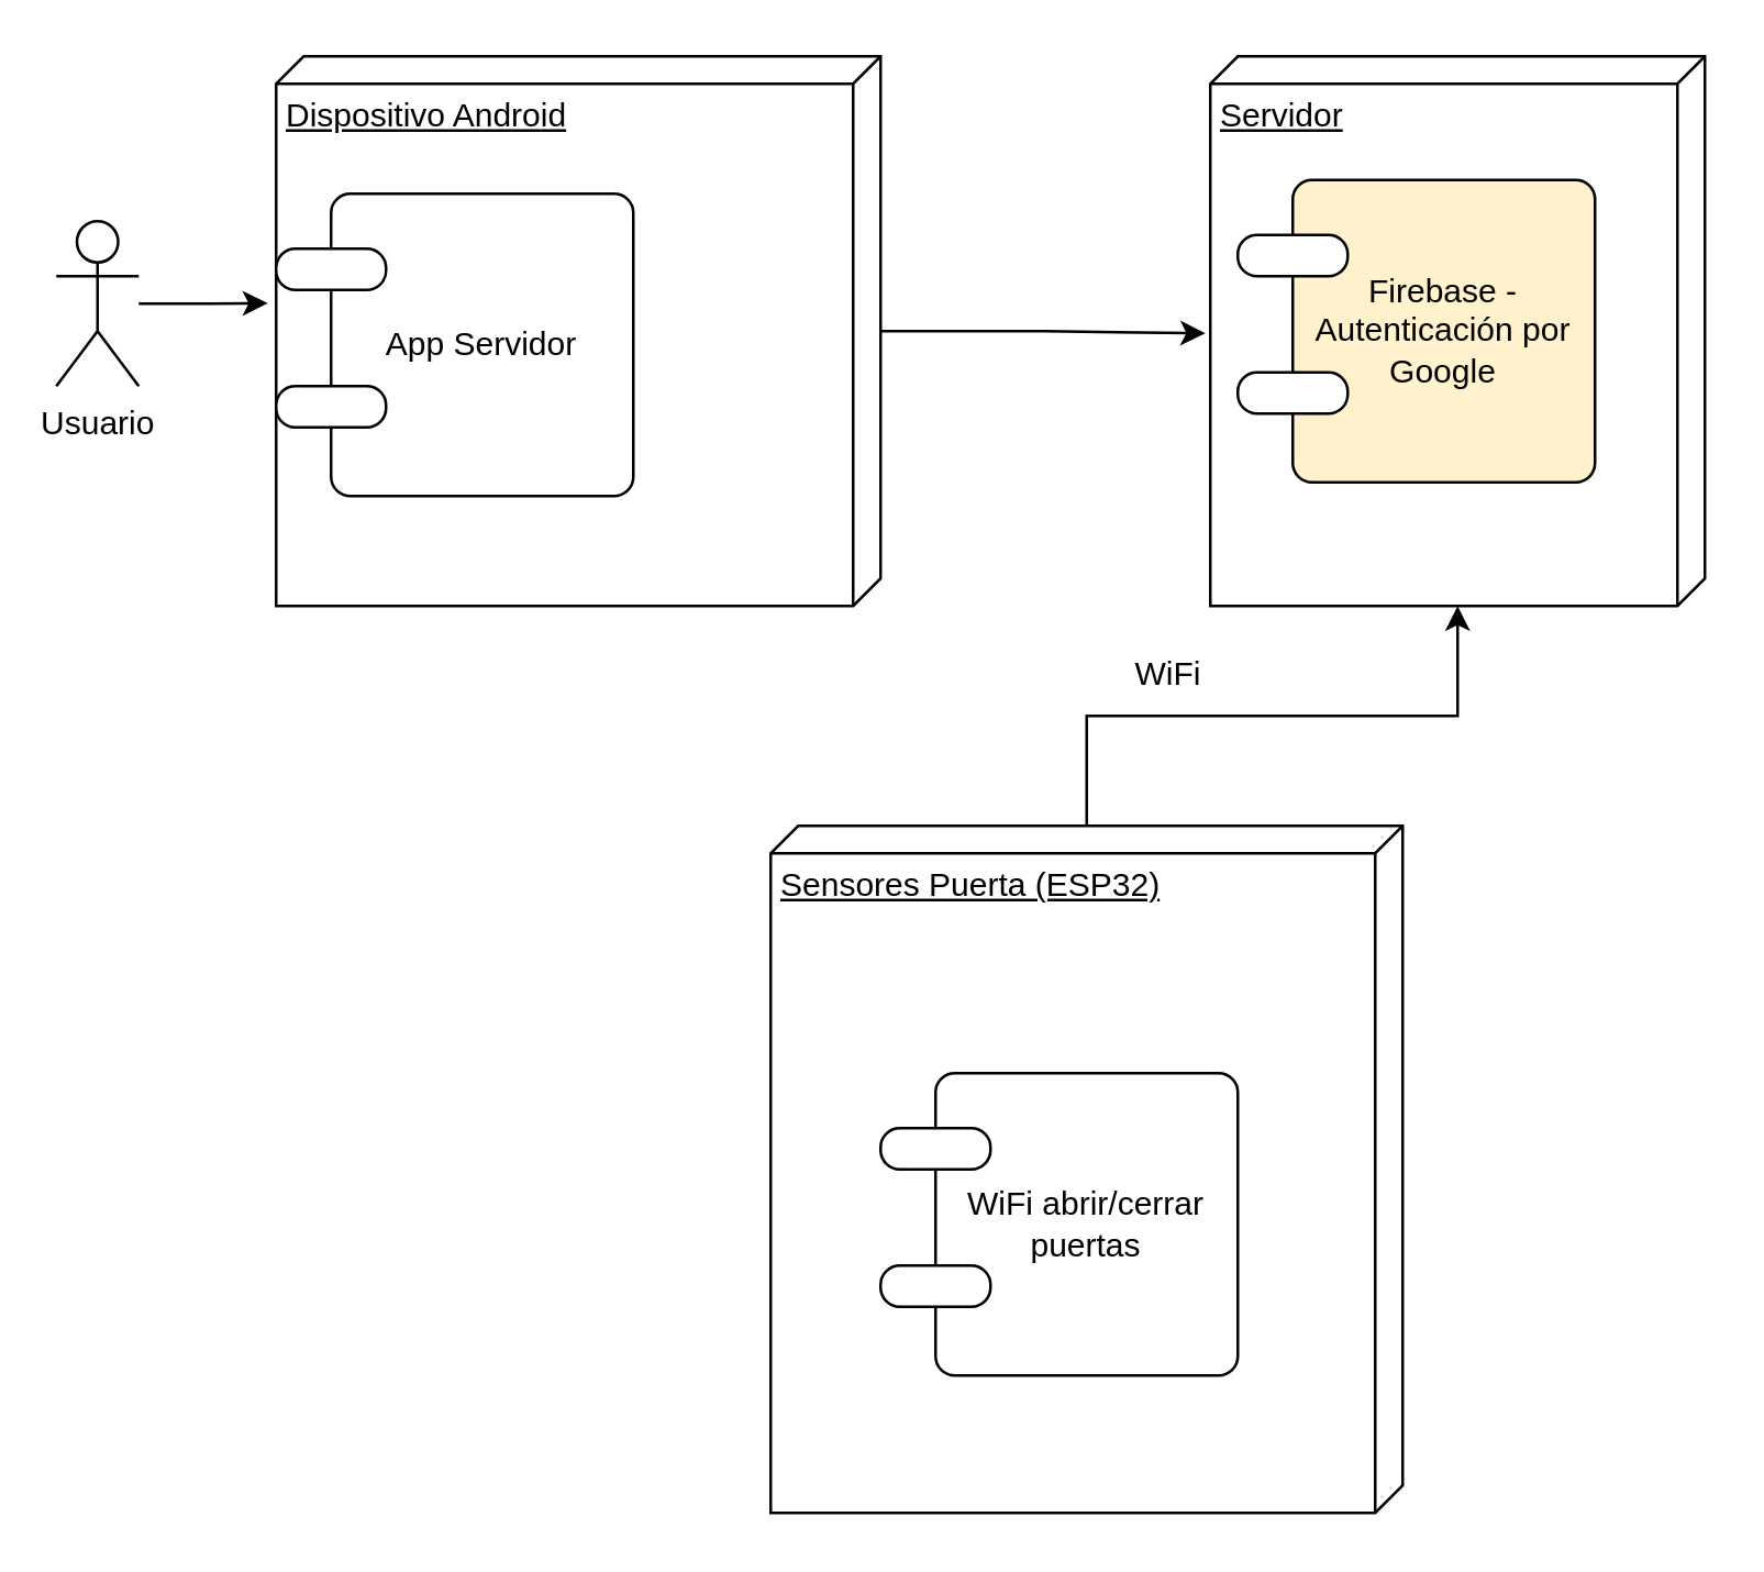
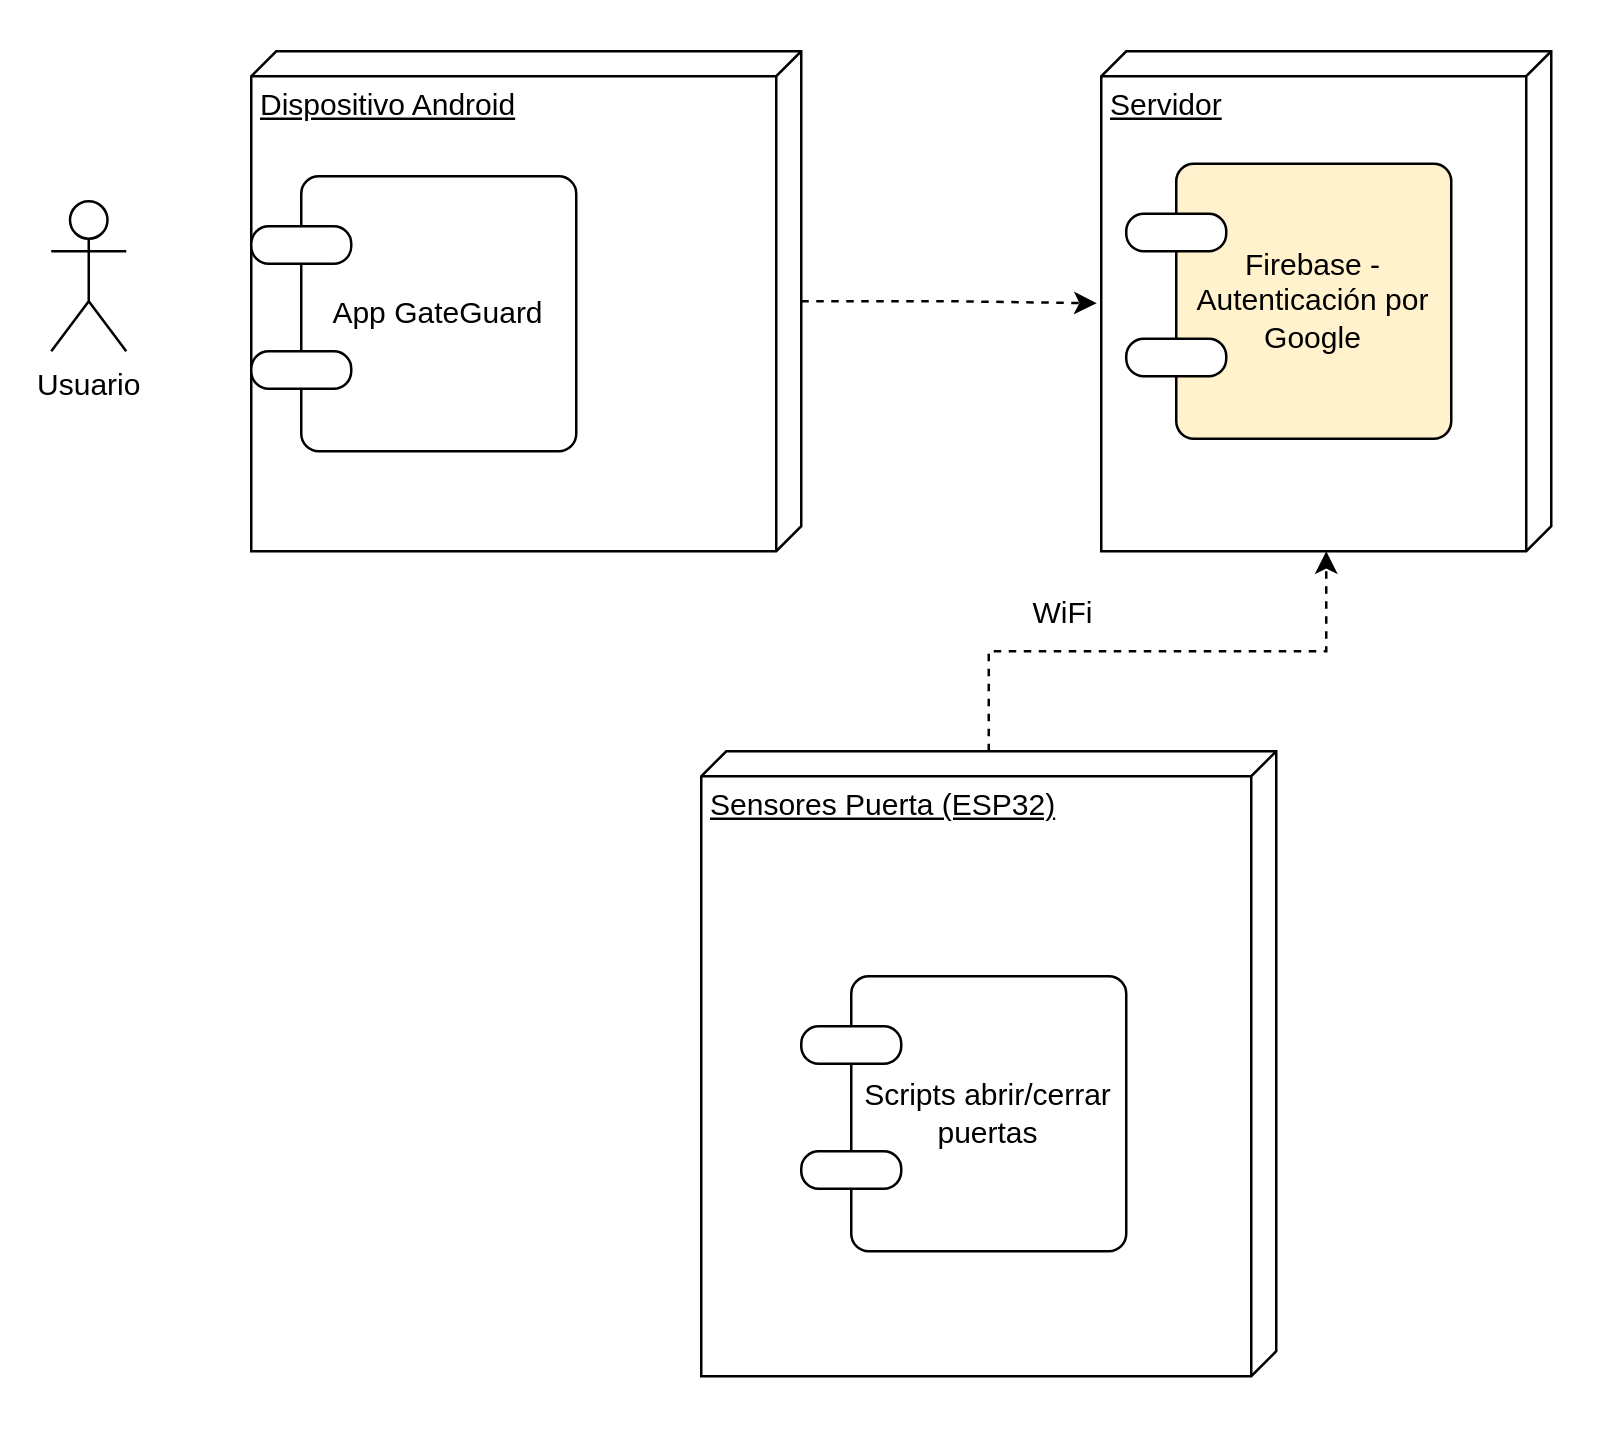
  <mxCell id="0" />
  <mxCell id="1" parent="0" />
- <mxCell id="2" style="edgeStyle=orthogonalEdgeStyle;rounded=0;orthogonalLoop=1;jettySize=auto;html=1;entryX=0.504;entryY=1.01;entryDx=0;entryDy=0;entryPerimeter=0;" edge="1" parent="1" source="3" target="4"><mxGeometry relative="1" as="geometry" /></mxCell>
+ <mxCell id="2" style="edgeStyle=orthogonalEdgeStyle;rounded=0;orthogonalLoop=1;jettySize=auto;html=1;entryX=0.504;entryY=1.01;entryDx=0;entryDy=0;entryPerimeter=0;dashed=1;" edge="1" parent="1" source="3" target="4"><mxGeometry relative="1" as="geometry" /></mxCell>
  <mxCell id="3" value="Dispositivo Android" style="verticalAlign=top;align=left;spacingTop=8;spacingLeft=2;spacingRight=12;shape=cube;size=10;direction=south;fontStyle=4;html=1;whiteSpace=wrap;" vertex="1" parent="1"><mxGeometry x="100" y="20" width="220" height="200" as="geometry" /></mxCell>
  <mxCell id="4" value="Servidor" style="verticalAlign=top;align=left;spacingTop=8;spacingLeft=2;spacingRight=12;shape=cube;size=10;direction=south;fontStyle=4;html=1;whiteSpace=wrap;" vertex="1" parent="1"><mxGeometry x="440" y="20" width="180" height="200" as="geometry" /></mxCell>
- <mxCell id="5" style="edgeStyle=orthogonalEdgeStyle;rounded=0;orthogonalLoop=1;jettySize=auto;html=1;" edge="1" parent="1" source="6" target="4"><mxGeometry relative="1" as="geometry" /></mxCell>
+ <mxCell id="5" style="edgeStyle=orthogonalEdgeStyle;rounded=0;orthogonalLoop=1;jettySize=auto;html=1;dashed=1;" edge="1" parent="1" source="6" target="4"><mxGeometry relative="1" as="geometry" /></mxCell>
  <mxCell id="6" value="Sensores Puerta (ESP32)" style="verticalAlign=top;align=left;spacingTop=8;spacingLeft=2;spacingRight=12;shape=cube;size=10;direction=south;fontStyle=4;html=1;whiteSpace=wrap;" vertex="1" parent="1"><mxGeometry x="280" y="300" width="230" height="250" as="geometry" /></mxCell>
- <mxCell id="7" value="App Servidor" style="rounded=1;whiteSpace=wrap;html=1;absoluteArcSize=1;arcSize=14;strokeWidth=1;" vertex="1" parent="1"><mxGeometry x="120" y="70" width="110" height="110" as="geometry" /></mxCell>
+ <mxCell id="7" value="App GateGuard" style="rounded=1;whiteSpace=wrap;html=1;absoluteArcSize=1;arcSize=14;strokeWidth=1;" vertex="1" parent="1"><mxGeometry x="120" y="70" width="110" height="110" as="geometry" /></mxCell>
  <mxCell id="8" value="" style="rounded=1;whiteSpace=wrap;html=1;absoluteArcSize=1;arcSize=14;strokeWidth=1;" vertex="1" parent="1"><mxGeometry x="100" y="90" width="40" height="15" as="geometry" /></mxCell>
  <mxCell id="9" value="" style="rounded=1;whiteSpace=wrap;html=1;absoluteArcSize=1;arcSize=14;strokeWidth=1;" vertex="1" parent="1"><mxGeometry x="100" y="140" width="40" height="15" as="geometry" /></mxCell>
- <mxCell id="10" style="edgeStyle=orthogonalEdgeStyle;rounded=0;orthogonalLoop=1;jettySize=auto;html=1;entryX=0.449;entryY=1.014;entryDx=0;entryDy=0;entryPerimeter=0;" edge="1" parent="1" source="11" target="3"><mxGeometry relative="1" as="geometry" /></mxCell>
  <mxCell id="11" value="Usuario" style="shape=umlActor;verticalLabelPosition=bottom;verticalAlign=top;html=1;outlineConnect=0;" vertex="1" parent="1"><mxGeometry x="20" y="80" width="30" height="60" as="geometry" /></mxCell>
  <mxCell id="12" value="Firebase -Autenticación por Google" style="rounded=1;whiteSpace=wrap;html=1;absoluteArcSize=1;arcSize=14;strokeWidth=1;fillColor=#fff2cc;" vertex="1" parent="1"><mxGeometry x="470" y="65" width="110" height="110" as="geometry" /></mxCell>
  <mxCell id="13" value="" style="rounded=1;whiteSpace=wrap;html=1;absoluteArcSize=1;arcSize=14;strokeWidth=1;" vertex="1" parent="1"><mxGeometry x="450" y="85" width="40" height="15" as="geometry" /></mxCell>
  <mxCell id="14" value="" style="rounded=1;whiteSpace=wrap;html=1;absoluteArcSize=1;arcSize=14;strokeWidth=1;" vertex="1" parent="1"><mxGeometry x="450" y="135" width="40" height="15" as="geometry" /></mxCell>
- <mxCell id="15" value="WiFi abrir/cerrar puertas" style="rounded=1;whiteSpace=wrap;html=1;absoluteArcSize=1;arcSize=14;strokeWidth=1;" vertex="1" parent="1"><mxGeometry x="340" y="390" width="110" height="110" as="geometry" /></mxCell>
+ <mxCell id="15" value="Scripts abrir/cerrar puertas" style="rounded=1;whiteSpace=wrap;html=1;absoluteArcSize=1;arcSize=14;strokeWidth=1;" vertex="1" parent="1"><mxGeometry x="340" y="390" width="110" height="110" as="geometry" /></mxCell>
  <mxCell id="16" value="" style="rounded=1;whiteSpace=wrap;html=1;absoluteArcSize=1;arcSize=14;strokeWidth=1;" vertex="1" parent="1"><mxGeometry x="320" y="410" width="40" height="15" as="geometry" /></mxCell>
  <mxCell id="17" value="" style="rounded=1;whiteSpace=wrap;html=1;absoluteArcSize=1;arcSize=14;strokeWidth=1;" vertex="1" parent="1"><mxGeometry x="320" y="460" width="40" height="15" as="geometry" /></mxCell>
  <mxCell id="18" value="WiFi" style="text;html=1;strokeColor=none;fillColor=none;align=center;verticalAlign=middle;whiteSpace=wrap;rounded=0;" vertex="1" parent="1"><mxGeometry x="395" y="230" width="60" height="30" as="geometry" /></mxCell>
